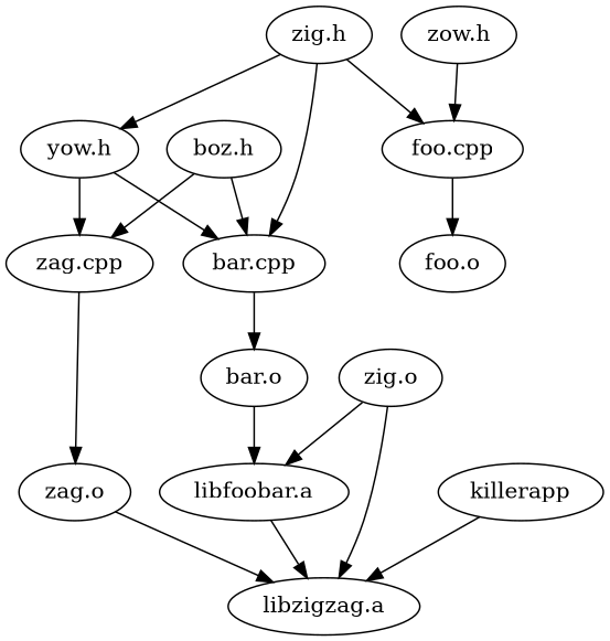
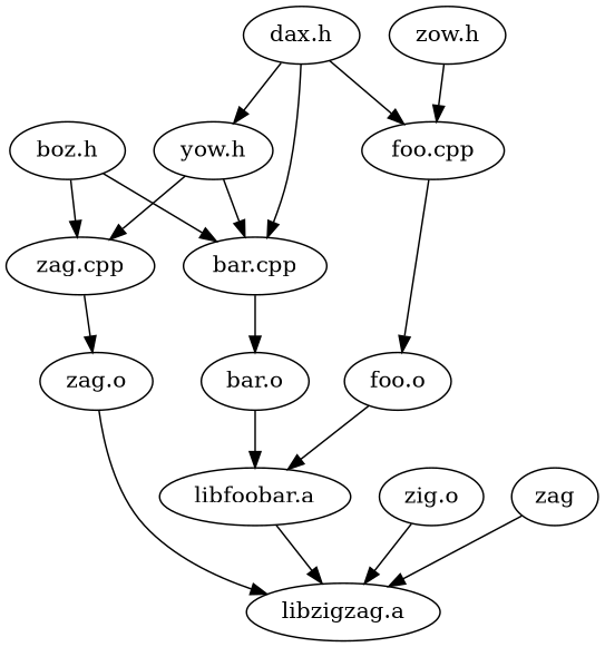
  digraph {
-   n1 [label="zig.h"]
+   n1 [label="dax.h"]
    n2 [label="yow.h"]
    n3 [label="foo.cpp"]
    n4 [label="bar.cpp"]
    n5 [label="zag.cpp"]
    n6 [label="foo.o"]
    n7 [label="bar.o"]
    n8 [label="zag.o"]
    n9 [label="boz.h"]
    n10 [label="zow.h"]
    n11 [label="libfoobar.a"]
    n12 [label="libzigzag.a"]
    n13 [label="zig.o"]
-   n14 [label=killerapp]
+   n14 [label=zag]
    n1 -> n2
    n1 -> n3
    n1 -> n4
    n2 -> n4
    n2 -> n5
    n3 -> n6
    n4 -> n7
    n5 -> n8
-   n13 -> n11
+   n6 -> n11
    n7 -> n11
    n8 -> n12
    n9 -> n4
    n9 -> n5
    n10 -> n3
    n11 -> n12
    n13 -> n12
    n14 -> n12
  }
